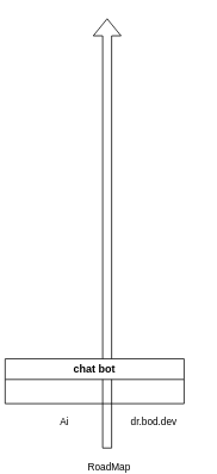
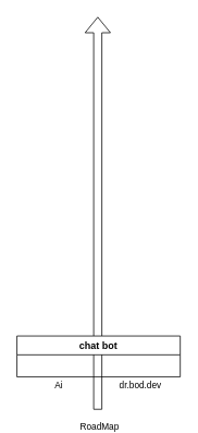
  <mxCell id="0" />
  <mxCell id="1" parent="0" />
  <mxCell id="2" value="" style="shape=flexArrow;endArrow=classic;html=1;rounded=0;" edge="1" parent="1"><mxGeometry width="50" height="50" relative="1" as="geometry"><mxPoint x="119" y="500" as="sourcePoint" /><mxPoint x="119" y="20" as="targetPoint" /></mxGeometry></mxCell>
  <mxCell id="3" value="Ai" style="edgeLabel;html=1;align=center;verticalAlign=middle;resizable=0;points=[];" vertex="1" connectable="0" parent="2"><mxGeometry x="0.805" relative="1" as="geometry"><mxPoint x="-49" y="403" as="offset" /></mxGeometry></mxCell>
  <mxCell id="4" value="dr.bod.dev" style="edgeLabel;html=1;align=center;verticalAlign=middle;resizable=0;points=[];" vertex="1" connectable="0" parent="2"><mxGeometry x="1" y="-2" relative="1" as="geometry"><mxPoint x="49" y="450" as="offset" /></mxGeometry></mxCell>
  <mxCell id="5" value="RoadMap" style="edgeLabel;html=1;align=center;verticalAlign=middle;resizable=0;points=[];" vertex="1" connectable="0" parent="2"><mxGeometry x="0.931" y="17" relative="1" as="geometry"><mxPoint x="18" y="483" as="offset" /></mxGeometry></mxCell>
- <mxCell id="6" value="chat bot" style="swimlane;whiteSpace=wrap;html=1;" vertex="1" parent="1"><mxGeometry x="5" y="400" width="200" height="50" as="geometry" /></mxCell>
+ <mxCell id="6" value="chat bot" style="swimlane;whiteSpace=wrap;html=1;" vertex="1" parent="1"><mxGeometry x="20" y="410" width="200" height="50" as="geometry" /></mxCell>
